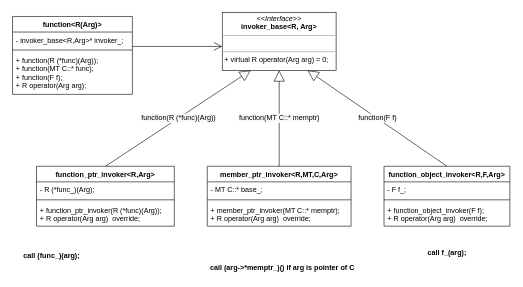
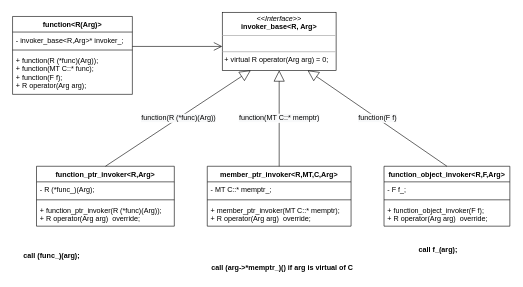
  <mxCell id="0" />
  <mxCell id="1" parent="0" />
  <mxCell id="2" value="function&lt;R(Arg)&gt;" style="swimlane;fontStyle=1;align=center;verticalAlign=top;childLayout=stackLayout;horizontal=1;startSize=26;horizontalStack=0;resizeParent=1;resizeParentMax=0;resizeLast=0;collapsible=1;marginBottom=0;" vertex="1" parent="1"><mxGeometry x="20" y="27" width="200" height="130" as="geometry" /></mxCell>
  <mxCell id="3" value="- invoker_base&lt;R,Arg&gt;* invoker_;" style="text;strokeColor=none;fillColor=none;align=left;verticalAlign=top;spacingLeft=4;spacingRight=4;overflow=hidden;rotatable=0;points=[[0,0.5],[1,0.5]];portConstraint=eastwest;" vertex="1" parent="2"><mxGeometry y="26" width="200" height="26" as="geometry" /></mxCell>
  <mxCell id="4" value="" style="line;strokeWidth=1;fillColor=none;align=left;verticalAlign=middle;spacingTop=-1;spacingLeft=3;spacingRight=3;rotatable=0;labelPosition=right;points=[];portConstraint=eastwest;" vertex="1" parent="2"><mxGeometry y="52" width="200" height="8" as="geometry" /></mxCell>
  <mxCell id="5" value="+ function(R (*func)(Arg));&#10;+ function(MT C::* func);&#10;+ function(F f);&#10;+ R operator(Arg arg);&#10;" style="text;strokeColor=none;fillColor=none;align=left;verticalAlign=top;spacingLeft=4;spacingRight=4;overflow=hidden;rotatable=0;points=[[0,0.5],[1,0.5]];portConstraint=eastwest;" vertex="1" parent="2"><mxGeometry y="60" width="200" height="70" as="geometry" /></mxCell>
  <mxCell id="6" value="&lt;p style=&quot;margin:0px;margin-top:4px;text-align:center;&quot;&gt;&lt;i&gt;&amp;lt;&amp;lt;Interface&amp;gt;&amp;gt;&lt;/i&gt;&lt;br&gt;&lt;b&gt;invoker_base&amp;lt;R, Arg&amp;gt;&lt;/b&gt;&lt;/p&gt;&lt;hr size=&quot;1&quot;&gt;&lt;p style=&quot;margin:0px;margin-left:4px;&quot;&gt;&lt;br&gt;&lt;/p&gt;&lt;hr size=&quot;1&quot;&gt;&lt;p style=&quot;margin:0px;margin-left:4px;&quot;&gt;+ virtual R operator(Arg arg) = 0;&lt;br&gt;&lt;br&gt;&lt;/p&gt;" style="verticalAlign=top;align=left;overflow=fill;fontSize=12;fontFamily=Helvetica;html=1;" vertex="1" parent="1"><mxGeometry x="370" y="20" width="190" height="97" as="geometry" /></mxCell>
  <mxCell id="7" value="function_ptr_invoker&lt;R,Arg&gt;" style="swimlane;fontStyle=1;align=center;verticalAlign=top;childLayout=stackLayout;horizontal=1;startSize=26;horizontalStack=0;resizeParent=1;resizeParentMax=0;resizeLast=0;collapsible=1;marginBottom=0;" vertex="1" parent="1"><mxGeometry x="60" y="277" width="230" height="100" as="geometry" /></mxCell>
  <mxCell id="8" value="- R (*func_)(Arg);" style="text;strokeColor=none;fillColor=none;align=left;verticalAlign=top;spacingLeft=4;spacingRight=4;overflow=hidden;rotatable=0;points=[[0,0.5],[1,0.5]];portConstraint=eastwest;" vertex="1" parent="7"><mxGeometry y="26" width="230" height="26" as="geometry" /></mxCell>
  <mxCell id="9" value="" style="line;strokeWidth=1;fillColor=none;align=left;verticalAlign=middle;spacingTop=-1;spacingLeft=3;spacingRight=3;rotatable=0;labelPosition=right;points=[];portConstraint=eastwest;" vertex="1" parent="7"><mxGeometry y="52" width="230" height="8" as="geometry" /></mxCell>
  <mxCell id="10" value="+ function_ptr_invoker(R (*func)(Arg));&#10;+ R operator(Arg arg)  override;" style="text;strokeColor=none;fillColor=none;align=left;verticalAlign=top;spacingLeft=4;spacingRight=4;overflow=hidden;rotatable=0;points=[[0,0.5],[1,0.5]];portConstraint=eastwest;" vertex="1" parent="7"><mxGeometry y="60" width="230" height="40" as="geometry" /></mxCell>
  <mxCell id="11" value="member_ptr_invoker&lt;R,MT,C,Arg&gt;" style="swimlane;fontStyle=1;align=center;verticalAlign=top;childLayout=stackLayout;horizontal=1;startSize=26;horizontalStack=0;resizeParent=1;resizeParentMax=0;resizeLast=0;collapsible=1;marginBottom=0;" vertex="1" parent="1"><mxGeometry x="345" y="277" width="240" height="100" as="geometry" /></mxCell>
- <mxCell id="12" value="- MT C::* base_;" style="text;strokeColor=none;fillColor=none;align=left;verticalAlign=top;spacingLeft=4;spacingRight=4;overflow=hidden;rotatable=0;points=[[0,0.5],[1,0.5]];portConstraint=eastwest;" vertex="1" parent="11"><mxGeometry y="26" width="240" height="26" as="geometry" /></mxCell>
+ <mxCell id="12" value="- MT C::* memptr_;" style="text;strokeColor=none;fillColor=none;align=left;verticalAlign=top;spacingLeft=4;spacingRight=4;overflow=hidden;rotatable=0;points=[[0,0.5],[1,0.5]];portConstraint=eastwest;" vertex="1" parent="11"><mxGeometry y="26" width="240" height="26" as="geometry" /></mxCell>
  <mxCell id="13" value="" style="line;strokeWidth=1;fillColor=none;align=left;verticalAlign=middle;spacingTop=-1;spacingLeft=3;spacingRight=3;rotatable=0;labelPosition=right;points=[];portConstraint=eastwest;" vertex="1" parent="11"><mxGeometry y="52" width="240" height="8" as="geometry" /></mxCell>
  <mxCell id="14" value="+ member_ptr_invoker(MT C::* memptr);&#10;+ R operator(Arg arg)  override;" style="text;strokeColor=none;fillColor=none;align=left;verticalAlign=top;spacingLeft=4;spacingRight=4;overflow=hidden;rotatable=0;points=[[0,0.5],[1,0.5]];portConstraint=eastwest;" vertex="1" parent="11"><mxGeometry y="60" width="240" height="40" as="geometry" /></mxCell>
  <mxCell id="15" value="function_object_invoker&lt;R,F,Arg&gt;&#10;" style="swimlane;fontStyle=1;align=center;verticalAlign=top;childLayout=stackLayout;horizontal=1;startSize=26;horizontalStack=0;resizeParent=1;resizeParentMax=0;resizeLast=0;collapsible=1;marginBottom=0;" vertex="1" parent="1"><mxGeometry x="640" y="277" width="210" height="100" as="geometry" /></mxCell>
  <mxCell id="16" value="- F f_;" style="text;strokeColor=none;fillColor=none;align=left;verticalAlign=top;spacingLeft=4;spacingRight=4;overflow=hidden;rotatable=0;points=[[0,0.5],[1,0.5]];portConstraint=eastwest;" vertex="1" parent="15"><mxGeometry y="26" width="210" height="26" as="geometry" /></mxCell>
  <mxCell id="17" value="" style="line;strokeWidth=1;fillColor=none;align=left;verticalAlign=middle;spacingTop=-1;spacingLeft=3;spacingRight=3;rotatable=0;labelPosition=right;points=[];portConstraint=eastwest;" vertex="1" parent="15"><mxGeometry y="52" width="210" height="8" as="geometry" /></mxCell>
  <mxCell id="18" value="+ function_object_invoker(F f);&#10;+ R operator(Arg arg)  override;" style="text;strokeColor=none;fillColor=none;align=left;verticalAlign=top;spacingLeft=4;spacingRight=4;overflow=hidden;rotatable=0;points=[[0,0.5],[1,0.5]];portConstraint=eastwest;" vertex="1" parent="15"><mxGeometry y="60" width="210" height="40" as="geometry" /></mxCell>
  <mxCell id="19" value="" style="endArrow=open;endFill=1;endSize=12;html=1;rounded=0;" edge="1" parent="1"><mxGeometry width="160" relative="1" as="geometry"><mxPoint x="220" y="77" as="sourcePoint" /><mxPoint x="370" y="77" as="targetPoint" /></mxGeometry></mxCell>
  <mxCell id="20" value="&lt;span style=&quot;font-size: 12px; background-color: rgb(248, 249, 250);&quot;&gt;function(R (*func)(Arg))&lt;/span&gt;" style="endArrow=block;endSize=16;endFill=0;html=1;rounded=0;entryX=0.25;entryY=1;entryDx=0;entryDy=0;exitX=0.5;exitY=0;exitDx=0;exitDy=0;" edge="1" parent="1" source="7" target="6"><mxGeometry x="0.007" y="-1" width="160" relative="1" as="geometry"><mxPoint x="380" y="227" as="sourcePoint" /><mxPoint x="540" y="227" as="targetPoint" /><mxPoint as="offset" /></mxGeometry></mxCell>
  <mxCell id="21" value="&lt;span style=&quot;font-size: 12px; text-align: left; background-color: rgb(248, 249, 250);&quot;&gt;function(MT C::* memptr)&lt;/span&gt;" style="endArrow=block;endSize=16;endFill=0;html=1;rounded=0;entryX=0.5;entryY=1;entryDx=0;entryDy=0;exitX=0.5;exitY=0;exitDx=0;exitDy=0;" edge="1" parent="1" source="11" target="6"><mxGeometry width="160" relative="1" as="geometry"><mxPoint x="380" y="227" as="sourcePoint" /><mxPoint x="540" y="227" as="targetPoint" /></mxGeometry></mxCell>
  <mxCell id="22" value="&lt;span style=&quot;font-size: 12px; text-align: left; background-color: rgb(248, 249, 250);&quot;&gt;function(F f)&lt;/span&gt;" style="endArrow=block;endSize=16;endFill=0;html=1;rounded=0;entryX=0.75;entryY=1;entryDx=0;entryDy=0;exitX=0.5;exitY=0;exitDx=0;exitDy=0;" edge="1" parent="1" source="15" target="6"><mxGeometry width="160" relative="1" as="geometry"><mxPoint x="380" y="227" as="sourcePoint" /><mxPoint x="540" y="227" as="targetPoint" /></mxGeometry></mxCell>
  <mxCell id="23" value="call (func_)(arg);" style="text;html=1;align=center;verticalAlign=middle;resizable=0;points=[];autosize=1;strokeColor=none;fillColor=none;fontStyle=1" vertex="1" parent="1"><mxGeometry x="30" y="417" width="110" height="20" as="geometry" /></mxCell>
- <mxCell id="24" value="call f_(arg);" style="text;html=1;align=center;verticalAlign=middle;resizable=0;points=[];autosize=1;strokeColor=none;fillColor=none;fontStyle=1" vertex="1" parent="1"><mxGeometry x="705" y="412" width="80" height="20" as="geometry" /></mxCell>
- <mxCell id="25" value="&lt;b&gt;call (arg-&amp;gt;*memptr_)() if arg is pointer of C&lt;/b&gt;" style="text;html=1;align=center;verticalAlign=middle;resizable=0;points=[];autosize=1;strokeColor=none;fillColor=none;" vertex="1" parent="1"><mxGeometry x="335" y="437" width="270" height="20" as="geometry" /></mxCell>
+ <mxCell id="24" value="call f_(arg);" style="text;html=1;align=center;verticalAlign=middle;resizable=0;points=[];autosize=1;strokeColor=none;fillColor=none;fontStyle=1" vertex="1" parent="1"><mxGeometry x="690" y="407" width="80" height="20" as="geometry" /></mxCell>
+ <mxCell id="25" value="&lt;b&gt;call (arg-&amp;gt;*memptr_)() if arg is virtual of C&lt;/b&gt;" style="text;html=1;align=center;verticalAlign=middle;resizable=0;points=[];autosize=1;strokeColor=none;fillColor=none;" vertex="1" parent="1"><mxGeometry x="335" y="437" width="270" height="20" as="geometry" /></mxCell>
